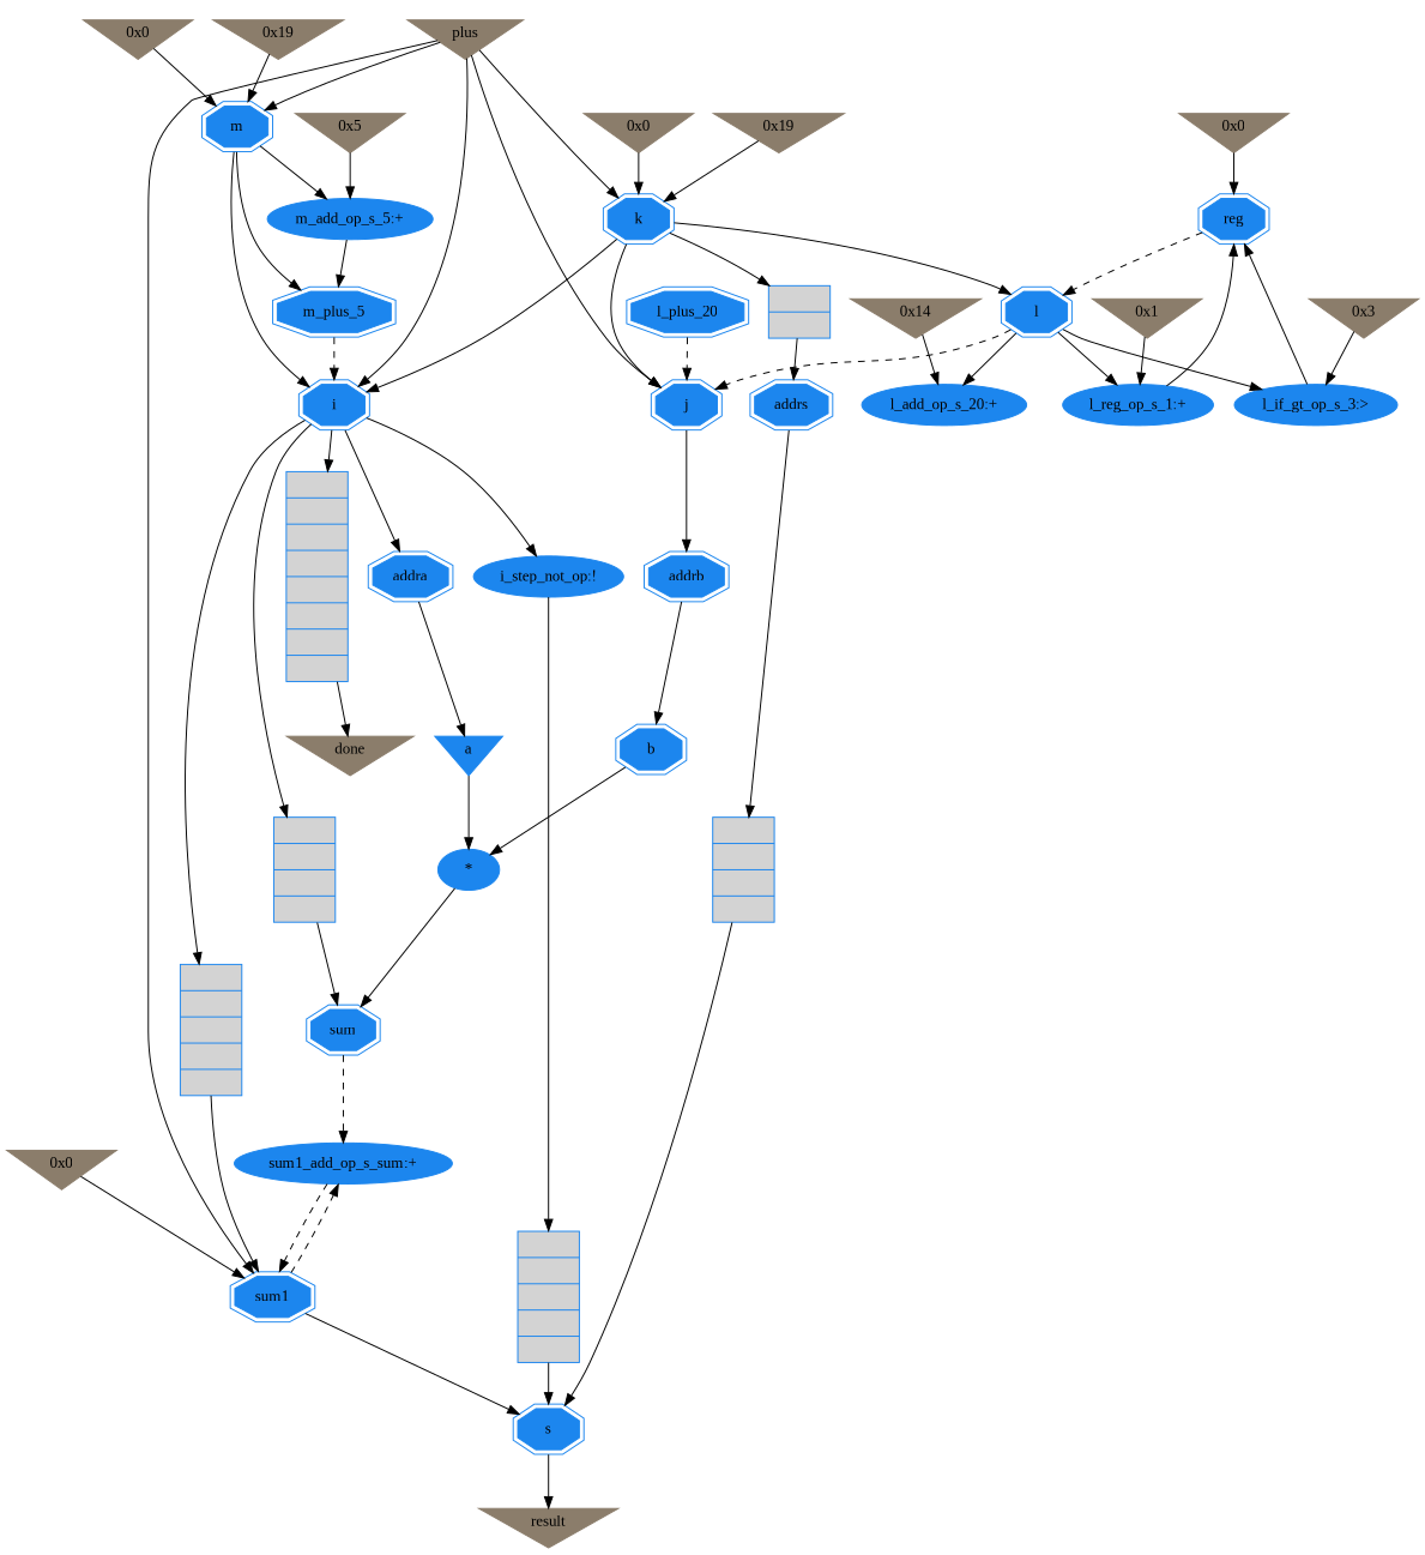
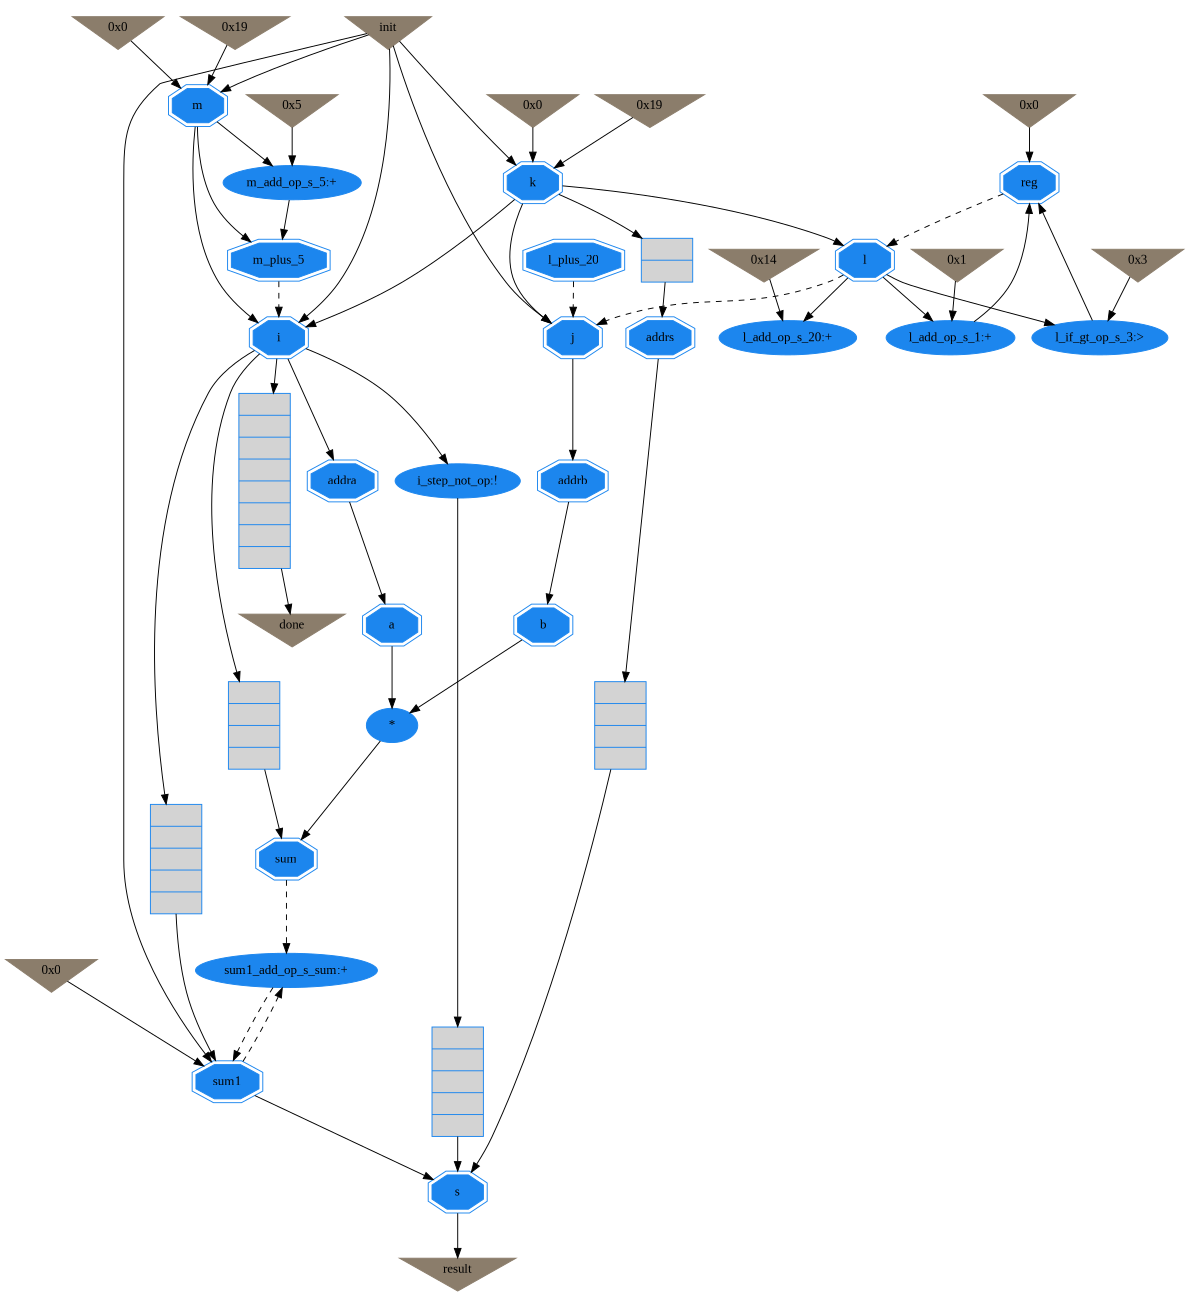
  digraph {
    fontname="Liberation Serif"
    node [color=dodgerblue2 fontname="Liberation Serif" shape=doubleoctagon style=filled]
    edge [fontname="Liberation Serif"]
    n1 [label=reg]
    n2 [label=l]
    n3 [label=j]
    n4 [label="l_add_op_s_20:+" shape=ellipse]
    n5 [label="l_if_gt_op_s_3:>" shape=ellipse]
-   n6 [label="l_reg_op_s_1:+" shape=ellipse]
+   n6 [label="l_add_op_s_1:+" shape=ellipse]
    n7 [fillcolor=lightgray label="{||||}" shape=record]
    n8 [label=sum1]
    n9 [label="sum1_add_op_s_sum:+" shape=ellipse]
    n10 [label=s]
    n11 [label=k]
    n12 [fillcolor=lightgray label="{|}" shape=record]
    n13 [label=i]
    n14 [label=addrs]
    n15 [fillcolor=lightgray label="{|||}" shape=record]
    n16 [label="i_step_not_op:!" shape=ellipse]
    n17 [fillcolor=lightgray label="{|||||||}" shape=record]
    n18 [label=addra]
    n19 [label=addrb]
    n20 [fillcolor=lightgray label="{|||}" shape=record]
    n21 [color=bisque4 label="0x14" shape=invtriangle]
    n22 [color=bisque4 label="0x3" shape=invtriangle]
    n23 [color=bisque4 label="0x5" shape=invtriangle]
    n24 [label="m_add_op_s_5:+" shape=ellipse]
    n25 [label=m_plus_5]
    n26 [label=sum]
    n27 [color=bisque4 label="0x19" shape=invtriangle]
    n28 [label=m]
    n29 [label="*" shape=ellipse]
    n30 [color=bisque4 label="0x0" shape=invtriangle]
    n31 [color=bisque4 label=result shape=invtriangle]
    n32 [label=l_plus_20]
-   n33 [color=bisque4 label=plus shape=invtriangle]
+   n33 [color=bisque4 label=init shape=invtriangle]
    n34 [label=b]
    n35 [fillcolor=lightgray label="{||||}" shape=record]
    n36 [color=bisque4 label="0x0" shape=invtriangle]
    n37 [color=bisque4 label="0x1" shape=invtriangle]
    n38 [color=bisque4 label=done shape=invtriangle]
    n39 [color=bisque4 label="0x0" shape=invtriangle]
    n40 [color=bisque4 label="0x0" shape=invtriangle]
-   n41 [label=a shape=invtriangle]
+   n41 [label=a]
    n42 [color=bisque4 label="0x19" shape=invtriangle]
    n1 -> n2 [style=dashed]
    n2 -> n3 [style=dashed]
    n2 -> n4
    n2 -> n5
    n2 -> n6
    n3 -> n19
    n5 -> n1
    n6 -> n1
    n7 -> n8
    n8 -> n9 [style=dashed]
    n8 -> n10
    n9 -> n8 [style=dashed]
    n10 -> n31
    n11 -> n2
    n11 -> n3
    n11 -> n12 [headport=input]
    n11 -> n13
    n12 -> n14
    n13 -> n7 [headport=input]
    n13 -> n15 [headport=input]
    n13 -> n16
    n13 -> n17 [headport=input]
    n13 -> n18
    n14 -> n20 [headport=input]
    n15 -> n26
    n16 -> n35 [headport=input]
    n17 -> n38
    n18 -> n41
    n19 -> n34
    n20 -> n10
    n21 -> n4
    n22 -> n5
    n23 -> n24
    n24 -> n25
    n25 -> n13 [style=dashed]
    n26 -> n9 [style=dashed]
    n27 -> n28
    n28 -> n13
    n28 -> n24
    n28 -> n25
    n29 -> n26
    n30 -> n28
    n32 -> n3 [style=dashed]
    n33 -> n3
    n33 -> n8
    n33 -> n11
    n33 -> n13
    n33 -> n28
    n34 -> n29
    n35 -> n10
    n36 -> n11
    n37 -> n6
    n39 -> n8
    n40 -> n1
    n41 -> n29
    n42 -> n11
  }
